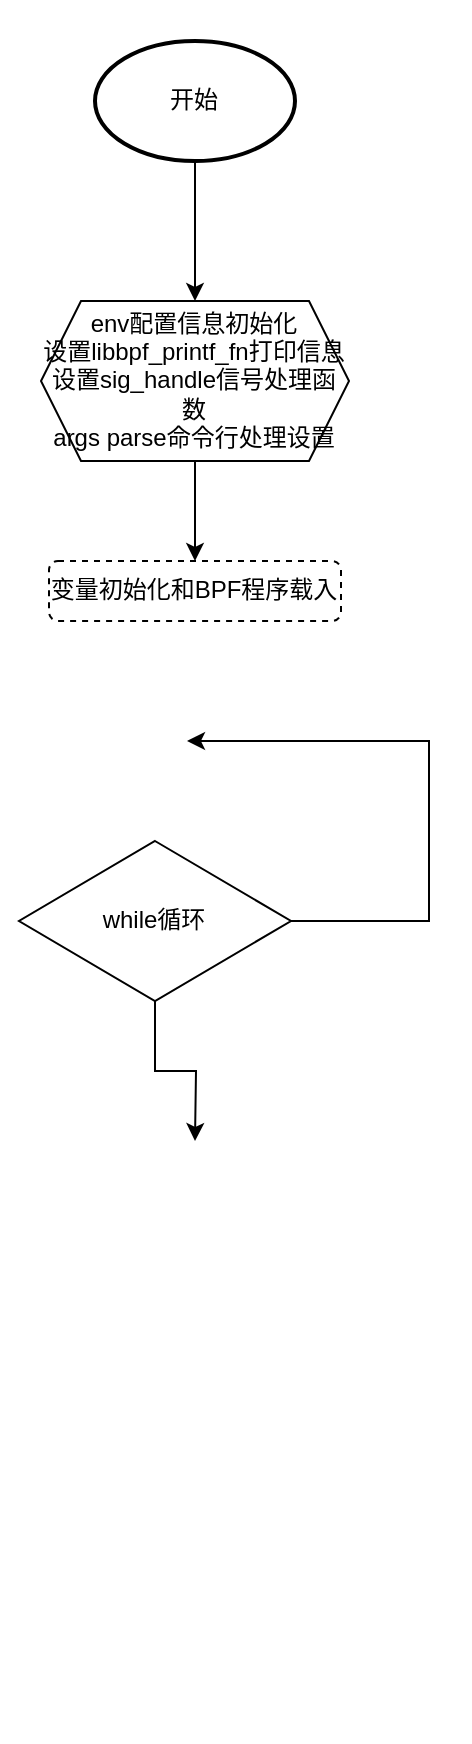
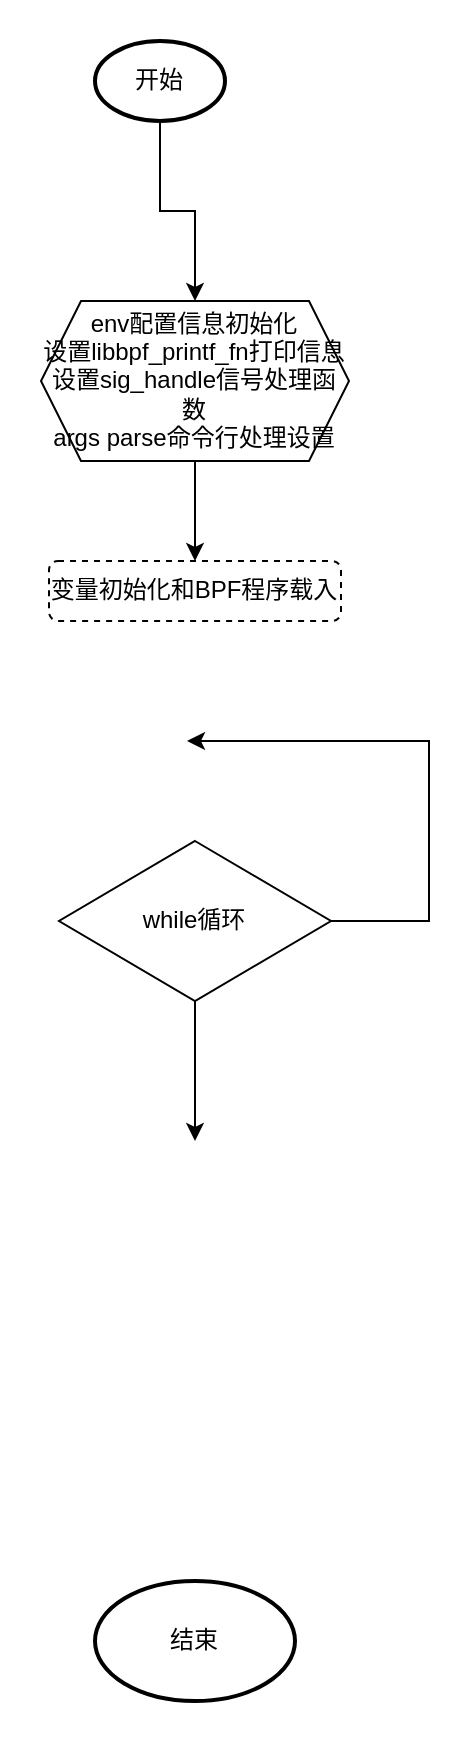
  <mxCell id="0" />
  <mxCell id="1" parent="0" />
  <mxCell id="2" style="edgeStyle=orthogonalEdgeStyle;rounded=0;orthogonalLoop=1;jettySize=auto;html=1;entryX=0.5;entryY=0;entryDx=0;entryDy=0;" edge="1" parent="1" source="3" target="5"><mxGeometry relative="1" as="geometry" /></mxCell>
- <mxCell id="3" value="开始" style="strokeWidth=2;html=1;shape=mxgraph.flowchart.start_1;whiteSpace=wrap;" vertex="1" parent="1"><mxGeometry x="47" y="20" width="100" height="60" as="geometry" /></mxCell>
+ <mxCell id="3" value="开始" style="strokeWidth=2;html=1;shape=mxgraph.flowchart.start_1;whiteSpace=wrap;" vertex="1" parent="1"><mxGeometry x="47" y="20" width="65" height="40" as="geometry" /></mxCell>
  <mxCell id="4" style="edgeStyle=orthogonalEdgeStyle;rounded=0;orthogonalLoop=1;jettySize=auto;html=1;entryX=0.5;entryY=0;entryDx=0;entryDy=0;" edge="1" parent="1" source="5" target="6"><mxGeometry relative="1" as="geometry"><mxPoint x="97" y="280" as="targetPoint" /></mxGeometry></mxCell>
  <mxCell id="5" value="env配置信息初始化&lt;br&gt;设置libbpf_printf_fn打印信息&lt;br&gt;设置sig_handle信号处理函数&lt;br&gt;args parse命令行处理设置" style="shape=hexagon;perimeter=hexagonPerimeter2;whiteSpace=wrap;html=1;fixedSize=1;" vertex="1" parent="1"><mxGeometry x="20" y="150" width="154" height="80" as="geometry" /></mxCell>
  <mxCell id="6" value="变量初始化和BPF程序载入" style="rounded=1;whiteSpace=wrap;html=1;dashed=1;" vertex="1" parent="1"><mxGeometry x="24" y="280" width="146" height="30" as="geometry" /></mxCell>
  <mxCell id="7" style="edgeStyle=orthogonalEdgeStyle;rounded=0;orthogonalLoop=1;jettySize=auto;html=1;" edge="1" parent="1" source="9"><mxGeometry relative="1" as="geometry"><mxPoint x="93" y="370" as="targetPoint" /><Array as="points"><mxPoint x="214" y="460" /><mxPoint x="214" y="370" /><mxPoint x="103" y="370" /></Array></mxGeometry></mxCell>
  <mxCell id="8" style="edgeStyle=orthogonalEdgeStyle;rounded=0;orthogonalLoop=1;jettySize=auto;html=1;" edge="1" parent="1" source="9"><mxGeometry relative="1" as="geometry"><mxPoint x="97" y="570" as="targetPoint" /></mxGeometry></mxCell>
- <mxCell id="9" value="while循环" style="rhombus;whiteSpace=wrap;html=1;" vertex="1" parent="1"><mxGeometry x="9" y="420" width="136" height="80" as="geometry" /></mxCell>
+ <mxCell id="9" value="while循环" style="rhombus;whiteSpace=wrap;html=1;" vertex="1" parent="1"><mxGeometry x="29" y="420" width="136" height="80" as="geometry" /></mxCell>
+ <mxCell id="10" value="结束" style="strokeWidth=2;html=1;shape=mxgraph.flowchart.start_1;whiteSpace=wrap;" vertex="1" parent="1"><mxGeometry x="47" y="790" width="100" height="60" as="geometry" /></mxCell>
